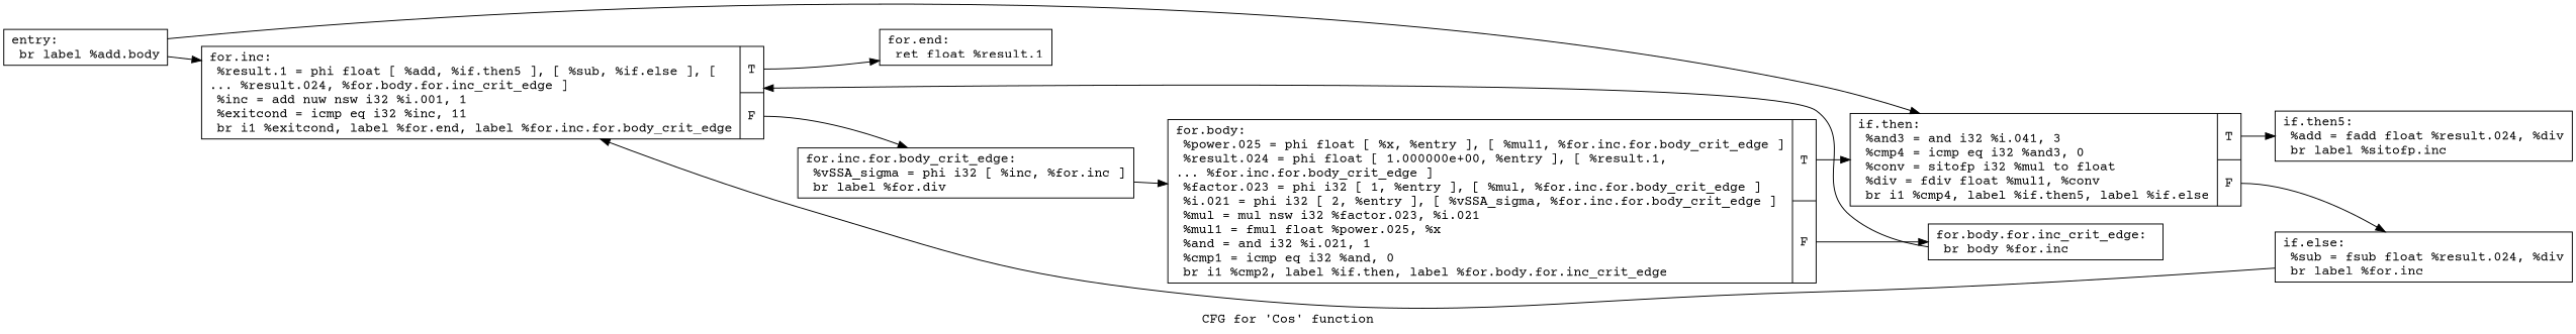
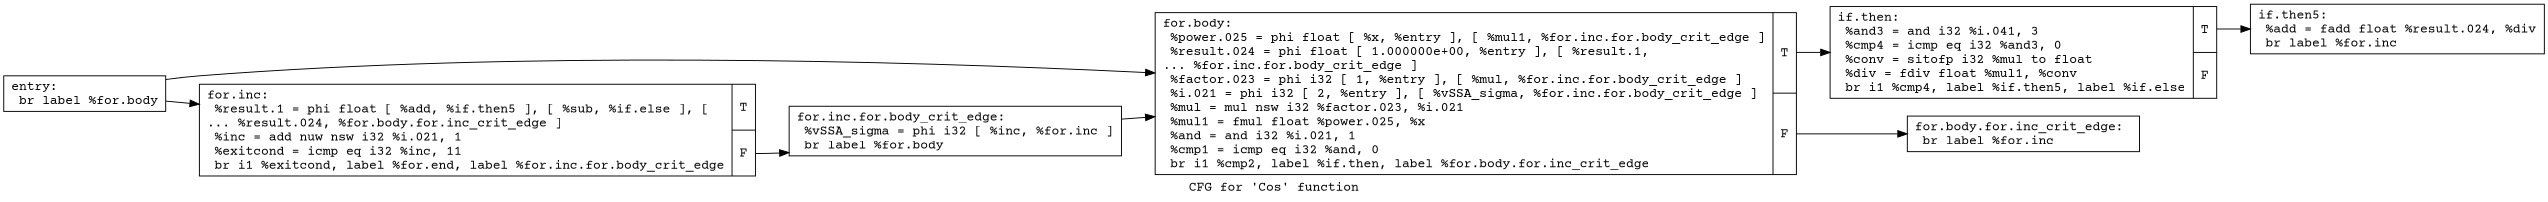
  digraph {
    fontname="Courier Prime"
    label="CFG for 'Cos' function"
    rankdir=LR
    node [fontname="Courier Prime" shape=record]
    edge [fontname="Courier Prime"]
-   n1 [label="{entry:\l  br label %add.body\l}"]
+   n1 [label="{entry:\l  br label %for.body\l}"]
    n2 [label="{for.body:                                         \l  %power.025 = phi float [ %x, %entry ], [ %mul1, %for.inc.for.body_crit_edge ]\l  %result.024 = phi float [ 1.000000e+00, %entry ], [ %result.1,\l... %for.inc.for.body_crit_edge ]\l  %factor.023 = phi i32 [ 1, %entry ], [ %mul, %for.inc.for.body_crit_edge ]\l  %i.021 = phi i32 [ 2, %entry ], [ %vSSA_sigma, %for.inc.for.body_crit_edge ]\l  %mul = mul nsw i32 %factor.023, %i.021\l  %mul1 = fmul float %power.025, %x\l  %and = and i32 %i.021, 1\l  %cmp1 = icmp eq i32 %and, 0\l  br i1 %cmp2, label %if.then, label %for.body.for.inc_crit_edge\l|{<s0>T|<s1>F}}"]
-   n3 [label="{for.inc:                                          \l  %result.1 = phi float [ %add, %if.then5 ], [ %sub, %if.else ], [\l... %result.024, %for.body.for.inc_crit_edge ]\l  %inc = add nuw nsw i32 %i.001, 1\l  %exitcond = icmp eq i32 %inc, 11\l  br i1 %exitcond, label %for.end, label %for.inc.for.body_crit_edge\l|{<s0>T|<s1>F}}"]
+   n3 [label="{for.inc:                                          \l  %result.1 = phi float [ %add, %if.then5 ], [ %sub, %if.else ], [\l... %result.024, %for.body.for.inc_crit_edge ]\l  %inc = add nuw nsw i32 %i.021, 1\l  %exitcond = icmp eq i32 %inc, 11\l  br i1 %exitcond, label %for.end, label %for.inc.for.body_crit_edge\l|{<s0>T|<s1>F}}"]
    n4 [label="{if.then:                                          \l  %and3 = and i32 %i.041, 3\l  %cmp4 = icmp eq i32 %and3, 0\l  %conv = sitofp i32 %mul to float\l  %div = fdiv float %mul1, %conv\l  br i1 %cmp4, label %if.then5, label %if.else\l|{<s0>T|<s1>F}}"]
-   n5 [label="{for.body.for.inc_crit_edge:                       \l  br body %for.inc\l}"]
-   n6 [label="{if.then5:                                         \l  %add = fadd float %result.024, %div\l  br label %sitofp.inc\l}"]
-   n7 [label="{if.else:                                          \l  %sub = fsub float %result.024, %div\l  br label %for.inc\l}"]
-   n8 [label="{for.end:                                          \l  ret float %result.1\l}"]
-   n9 [label="{for.inc.for.body_crit_edge:                       \l  %vSSA_sigma = phi i32 [ %inc, %for.inc ]\l  br label %for.div\l}"]
-   n1 -> n4
+   n5 [label="{for.body.for.inc_crit_edge:                       \l  br label %for.inc\l}"]
+   n6 [label="{if.then5:                                         \l  %add = fadd float %result.024, %div\l  br label %for.inc\l}"]
+   n9 [label="{for.inc.for.body_crit_edge:                       \l  %vSSA_sigma = phi i32 [ %inc, %for.inc ]\l  br label %for.body\l}"]
+   n1 -> n2
    n1 -> n3
    n2 -> n4 [tailport=s0]
    n2 -> n5 [tailport=s1]
-   n3 -> n8 [tailport=s0]
    n3 -> n9 [tailport=s1]
    n4 -> n6 [tailport=s0]
-   n4 -> n7 [tailport=s1]
-   n5 -> n3
-   n7 -> n3
    n9 -> n2
  }
